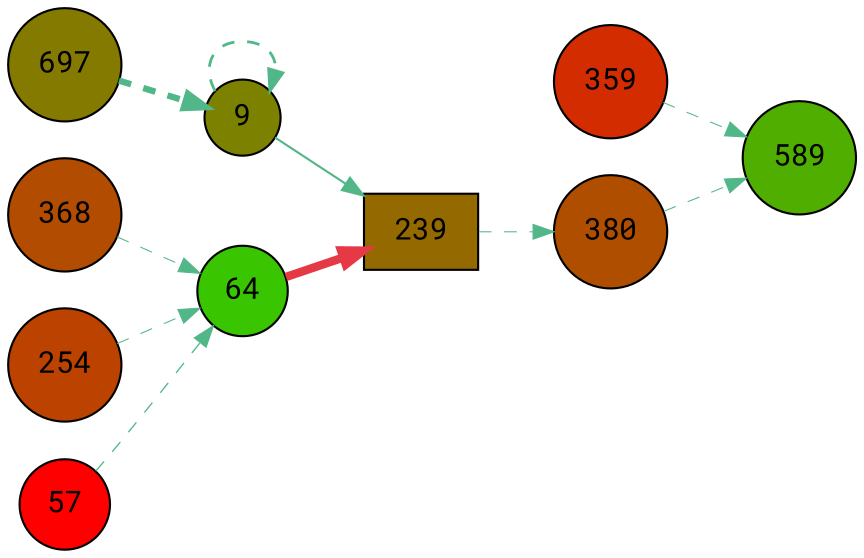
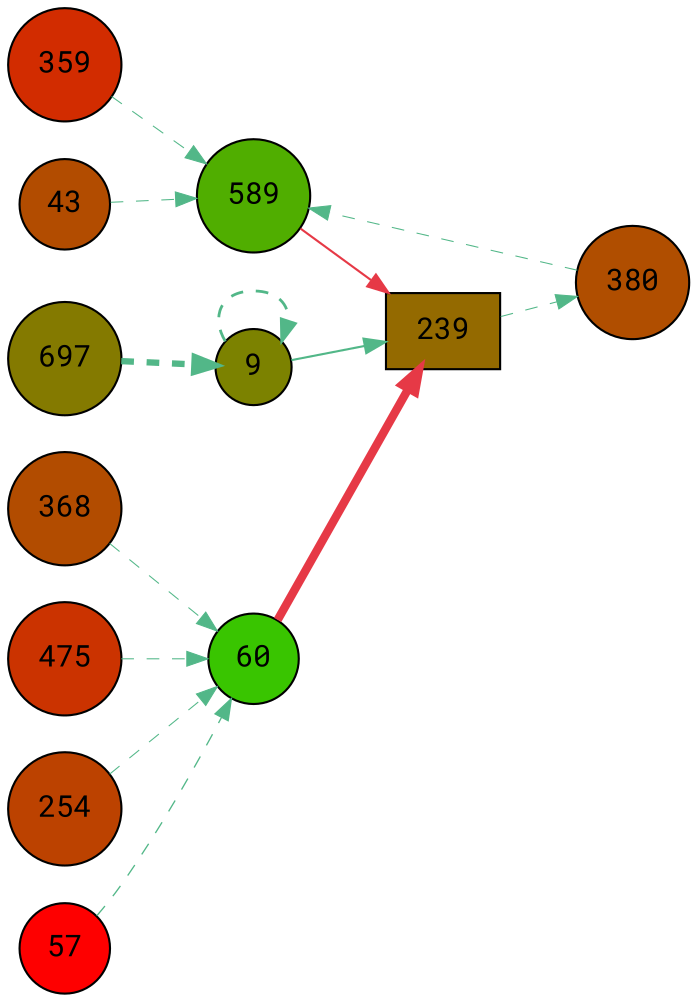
  digraph {
    fontname="Roboto Mono"
    rankdir=LR
    node [fillcolor="#b24c00" fontname="Roboto Mono" shape=circle style=filled]
    edge [color="#52b788" fontname="Roboto Mono" penwidth=0.50 style=dashed]
    n1 [fillcolor="#d22c00" label=359]
    n2 [fillcolor="#50ae00" label=589]
    n3 [fillcolor="#946a00" label=239 shape=box]
    n4 [fillcolor="#7c8200" label=9]
    n5 [fillcolor="#b04e00" label=380]
+   n6 [label=43]
    n7 [label=368]
-   n8 [fillcolor="#39c500" label=64]
+   n8 [fillcolor="#39c500" label=60]
    n9 [fillcolor="#847a00" label=697]
+   n10 [fillcolor="#cb3300" label=475]
    n11 [fillcolor="#bc4200" label=254]
    n12 [fillcolor="#fe0000" label=57]
    n1 -> n2
+   n2 -> n3 [color="#e63946" penwidth=1.00 style=""]
    n3 -> n5
    n4 -> n3 [penwidth=1.00 style=""]
    n4 -> n4 [penwidth=1.32]
    n5 -> n2
+   n6 -> n2
    n7 -> n8
    n8 -> n3 [color="#e63946" penwidth=4.00 style=""]
    n9 -> n4 [penwidth=3.00]
+   n10 -> n8
    n11 -> n8
    n12 -> n8 [penwidth=0.63]
  }
